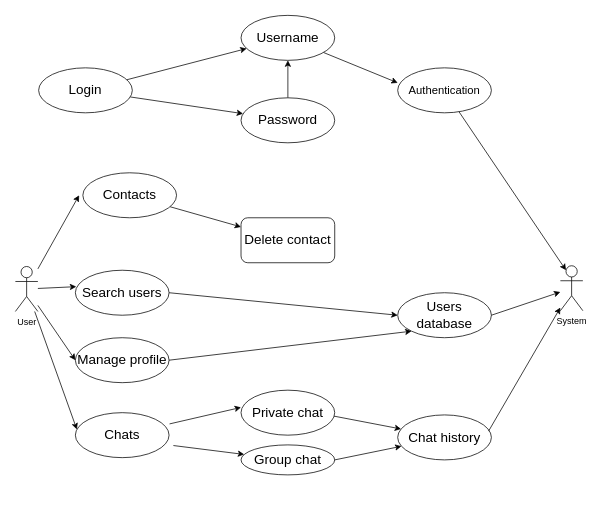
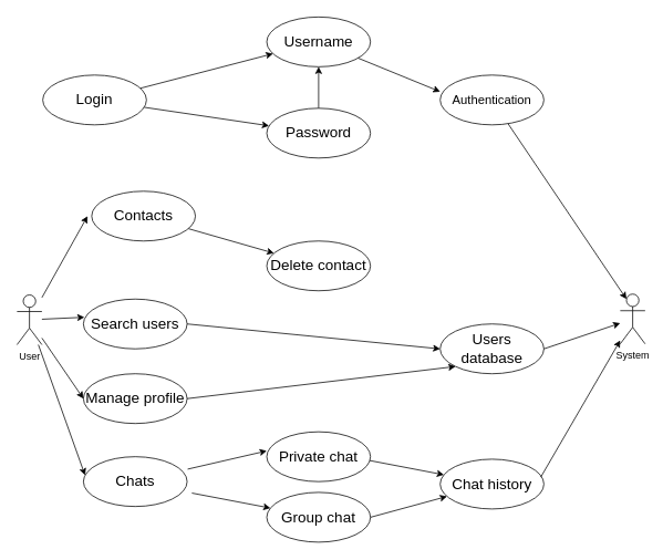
  <mxCell id="0" />
  <mxCell id="1" parent="0" />
  <mxCell id="2" value="" style="rounded=0;orthogonalLoop=1;jettySize=auto;html=1;" edge="1" parent="1" source="3"><mxGeometry relative="1" as="geometry"><mxPoint x="105" y="260" as="targetPoint" /></mxGeometry></mxCell>
  <mxCell id="3" value="User" style="shape=umlActor;verticalLabelPosition=bottom;verticalAlign=top;html=1;outlineConnect=0;" vertex="1" parent="1"><mxGeometry x="20" y="355" width="30" height="60" as="geometry" /></mxCell>
  <mxCell id="4" value="System&lt;br&gt;" style="shape=umlActor;verticalLabelPosition=bottom;verticalAlign=top;html=1;outlineConnect=0;" vertex="1" parent="1"><mxGeometry x="747" y="354" width="30" height="60" as="geometry" /></mxCell>
  <mxCell id="5" value="" style="rounded=0;orthogonalLoop=1;jettySize=auto;html=1;" edge="1" parent="1" source="7" target="9"><mxGeometry relative="1" as="geometry" /></mxCell>
  <mxCell id="6" value="" style="rounded=0;orthogonalLoop=1;jettySize=auto;html=1;" edge="1" parent="1" source="7" target="11"><mxGeometry relative="1" as="geometry" /></mxCell>
  <mxCell id="7" value="&lt;div style=&quot;&quot;&gt;&lt;span style=&quot;background-color: initial;&quot;&gt;&lt;font style=&quot;font-size: 18px;&quot;&gt;Login&lt;/font&gt;&lt;/span&gt;&lt;/div&gt;" style="ellipse;whiteSpace=wrap;html=1;verticalAlign=middle;align=center;" vertex="1" parent="1"><mxGeometry x="51" y="90" width="125" height="60" as="geometry" /></mxCell>
  <mxCell id="8" value="" style="rounded=0;orthogonalLoop=1;jettySize=auto;html=1;" edge="1" parent="1" source="9"><mxGeometry relative="1" as="geometry"><mxPoint x="530" y="110" as="targetPoint" /></mxGeometry></mxCell>
  <mxCell id="9" value="&lt;div style=&quot;&quot;&gt;&lt;span style=&quot;background-color: initial;&quot;&gt;&lt;font style=&quot;font-size: 18px;&quot;&gt;Username&lt;/font&gt;&lt;/span&gt;&lt;/div&gt;" style="ellipse;whiteSpace=wrap;html=1;verticalAlign=middle;align=center;" vertex="1" parent="1"><mxGeometry x="321" y="20" width="125" height="60" as="geometry" /></mxCell>
  <mxCell id="10" value="" style="rounded=0;orthogonalLoop=1;jettySize=auto;html=1;" edge="1" parent="1" source="11" target="9"><mxGeometry relative="1" as="geometry" /></mxCell>
  <mxCell id="11" value="&lt;div style=&quot;&quot;&gt;&lt;span style=&quot;background-color: initial;&quot;&gt;&lt;font style=&quot;font-size: 18px;&quot;&gt;Password&lt;/font&gt;&lt;/span&gt;&lt;/div&gt;" style="ellipse;whiteSpace=wrap;html=1;verticalAlign=middle;align=center;" vertex="1" parent="1"><mxGeometry x="321" y="130" width="125" height="60" as="geometry" /></mxCell>
  <mxCell id="12" value="" style="rounded=0;orthogonalLoop=1;jettySize=auto;html=1;entryX=0.25;entryY=0.1;entryDx=0;entryDy=0;entryPerimeter=0;" edge="1" parent="1" source="13" target="4"><mxGeometry relative="1" as="geometry"><mxPoint x="740" y="230" as="targetPoint" /></mxGeometry></mxCell>
  <mxCell id="13" value="&lt;div style=&quot;font-size: 15px;&quot;&gt;Authentication&lt;br style=&quot;font-size: 15px;&quot;&gt;&lt;/div&gt;" style="ellipse;whiteSpace=wrap;html=1;verticalAlign=middle;align=center;fontSize=15;" vertex="1" parent="1"><mxGeometry x="530" y="90" width="125" height="60" as="geometry" /></mxCell>
  <mxCell id="14" value="" style="rounded=0;orthogonalLoop=1;jettySize=auto;html=1;" edge="1" parent="1" source="15" target="16"><mxGeometry relative="1" as="geometry" /></mxCell>
  <mxCell id="15" value="&lt;div style=&quot;&quot;&gt;&lt;span style=&quot;background-color: initial;&quot;&gt;&lt;font style=&quot;font-size: 18px;&quot;&gt;Contacts&lt;/font&gt;&lt;/span&gt;&lt;/div&gt;" style="ellipse;whiteSpace=wrap;html=1;verticalAlign=middle;align=center;" vertex="1" parent="1"><mxGeometry x="110" y="230" width="125" height="60" as="geometry" /></mxCell>
- <mxCell id="16" value="&lt;div style=&quot;&quot;&gt;&lt;span style=&quot;background-color: initial;&quot;&gt;&lt;font style=&quot;font-size: 18px;&quot;&gt;Delete contact&lt;/font&gt;&lt;/span&gt;&lt;/div&gt;" style="whiteSpace=wrap;html=1;verticalAlign=middle;align=center;rounded=1;" vertex="1" parent="1"><mxGeometry x="321" y="290" width="125" height="60" as="geometry" /></mxCell>
+ <mxCell id="16" value="&lt;div style=&quot;&quot;&gt;&lt;span style=&quot;background-color: initial;&quot;&gt;&lt;font style=&quot;font-size: 18px;&quot;&gt;Delete contact&lt;/font&gt;&lt;/span&gt;&lt;/div&gt;" style="ellipse;whiteSpace=wrap;html=1;verticalAlign=middle;align=center;" vertex="1" parent="1"><mxGeometry x="321" y="290" width="125" height="60" as="geometry" /></mxCell>
  <mxCell id="17" value="" style="rounded=0;orthogonalLoop=1;jettySize=auto;html=1;" edge="1" parent="1" target="21"><mxGeometry relative="1" as="geometry"><mxPoint x="230.769" y="593.85" as="sourcePoint" /></mxGeometry></mxCell>
  <mxCell id="18" value="&lt;div style=&quot;&quot;&gt;&lt;span style=&quot;background-color: initial;&quot;&gt;&lt;font style=&quot;font-size: 18px;&quot;&gt;Chats&lt;/font&gt;&lt;/span&gt;&lt;/div&gt;" style="ellipse;whiteSpace=wrap;html=1;verticalAlign=middle;align=center;" vertex="1" parent="1"><mxGeometry x="100" y="550" width="125" height="60" as="geometry" /></mxCell>
  <mxCell id="19" value="" style="rounded=0;orthogonalLoop=1;jettySize=auto;html=1;" edge="1" parent="1" target="24"><mxGeometry relative="1" as="geometry"><mxPoint x="441.662" y="553.982" as="sourcePoint" /></mxGeometry></mxCell>
  <mxCell id="20" value="&lt;div style=&quot;&quot;&gt;&lt;span style=&quot;font-size: 18px;&quot;&gt;Private chat&lt;/span&gt;&lt;/div&gt;" style="ellipse;whiteSpace=wrap;html=1;verticalAlign=middle;align=center;" vertex="1" parent="1"><mxGeometry x="321" y="520" width="125" height="60" as="geometry" /></mxCell>
- <mxCell id="21" value="&lt;div style=&quot;&quot;&gt;&lt;span style=&quot;background-color: initial;&quot;&gt;&lt;font style=&quot;font-size: 18px;&quot;&gt;Group chat&lt;/font&gt;&lt;/span&gt;&lt;/div&gt;" style="ellipse;whiteSpace=wrap;html=1;verticalAlign=middle;align=center;" vertex="1" parent="1"><mxGeometry x="321" y="593" width="125" height="40" as="geometry" /></mxCell>
+ <mxCell id="21" value="&lt;div style=&quot;&quot;&gt;&lt;span style=&quot;background-color: initial;&quot;&gt;&lt;font style=&quot;font-size: 18px;&quot;&gt;Group chat&lt;/font&gt;&lt;/span&gt;&lt;/div&gt;" style="ellipse;whiteSpace=wrap;html=1;verticalAlign=middle;align=center;" vertex="1" parent="1"><mxGeometry x="321" y="593" width="125" height="60" as="geometry" /></mxCell>
  <mxCell id="22" value="" style="endArrow=classic;html=1;rounded=0;entryX=0.016;entryY=0.373;entryDx=0;entryDy=0;entryPerimeter=0;" edge="1" parent="1" source="3" target="18"><mxGeometry width="50" height="50" relative="1" as="geometry"><mxPoint x="40" y="350" as="sourcePoint" /><mxPoint x="90" y="300" as="targetPoint" /></mxGeometry></mxCell>
  <mxCell id="23" value="" style="endArrow=classic;html=1;rounded=0;exitX=0.925;exitY=0.2;exitDx=0;exitDy=0;exitPerimeter=0;entryX=0;entryY=0.5;entryDx=0;entryDy=0;" edge="1" parent="1"><mxGeometry width="50" height="50" relative="1" as="geometry"><mxPoint x="225.625" y="565" as="sourcePoint" /><mxPoint x="321" y="543" as="targetPoint" /></mxGeometry></mxCell>
  <mxCell id="24" value="&lt;div style=&quot;&quot;&gt;&lt;span style=&quot;font-size: 18px;&quot;&gt;Chat history&lt;/span&gt;&lt;/div&gt;" style="ellipse;whiteSpace=wrap;html=1;verticalAlign=middle;align=center;" vertex="1" parent="1"><mxGeometry x="530" y="553" width="125" height="60" as="geometry" /></mxCell>
  <mxCell id="25" value="" style="endArrow=classic;html=1;rounded=0;exitX=1;exitY=0.5;exitDx=0;exitDy=0;" edge="1" parent="1" source="21" target="24"><mxGeometry width="50" height="50" relative="1" as="geometry"><mxPoint x="360" y="563" as="sourcePoint" /><mxPoint x="410" y="513" as="targetPoint" /></mxGeometry></mxCell>
  <mxCell id="26" value="" style="endArrow=classic;html=1;rounded=0;exitX=0.97;exitY=0.36;exitDx=0;exitDy=0;exitPerimeter=0;" edge="1" parent="1" source="24" target="4"><mxGeometry width="50" height="50" relative="1" as="geometry"><mxPoint x="360" y="420" as="sourcePoint" /><mxPoint x="740" y="250" as="targetPoint" /></mxGeometry></mxCell>
  <mxCell id="27" value="&lt;div style=&quot;&quot;&gt;&lt;span style=&quot;background-color: initial;&quot;&gt;&lt;font style=&quot;font-size: 18px;&quot;&gt;Search users&lt;/font&gt;&lt;/span&gt;&lt;/div&gt;" style="ellipse;whiteSpace=wrap;html=1;verticalAlign=middle;align=center;" vertex="1" parent="1"><mxGeometry x="100" y="360" width="125" height="60" as="geometry" /></mxCell>
  <mxCell id="28" value="&lt;div style=&quot;&quot;&gt;&lt;span style=&quot;background-color: initial;&quot;&gt;&lt;font style=&quot;font-size: 18px;&quot;&gt;Users database&lt;/font&gt;&lt;/span&gt;&lt;/div&gt;" style="ellipse;whiteSpace=wrap;html=1;verticalAlign=middle;align=center;" vertex="1" parent="1"><mxGeometry x="530" y="390" width="125" height="60" as="geometry" /></mxCell>
  <mxCell id="29" value="" style="endArrow=classic;html=1;rounded=0;exitX=1;exitY=0.5;exitDx=0;exitDy=0;" edge="1" parent="1" source="28" target="4"><mxGeometry width="50" height="50" relative="1" as="geometry"><mxPoint x="390" y="390" as="sourcePoint" /><mxPoint x="440" y="340" as="targetPoint" /></mxGeometry></mxCell>
  <mxCell id="30" value="" style="endArrow=classic;html=1;rounded=0;entryX=0.01;entryY=0.365;entryDx=0;entryDy=0;entryPerimeter=0;" edge="1" parent="1" source="3" target="27"><mxGeometry width="50" height="50" relative="1" as="geometry"><mxPoint x="390" y="390" as="sourcePoint" /><mxPoint x="440" y="340" as="targetPoint" /></mxGeometry></mxCell>
  <mxCell id="31" value="" style="endArrow=classic;html=1;rounded=0;exitX=1;exitY=0.5;exitDx=0;exitDy=0;entryX=0;entryY=0.5;entryDx=0;entryDy=0;" edge="1" parent="1" source="27" target="28"><mxGeometry width="50" height="50" relative="1" as="geometry"><mxPoint x="390" y="390" as="sourcePoint" /><mxPoint x="440" y="340" as="targetPoint" /></mxGeometry></mxCell>
  <mxCell id="32" value="&lt;div style=&quot;&quot;&gt;&lt;span style=&quot;background-color: initial;&quot;&gt;&lt;font style=&quot;font-size: 18px;&quot;&gt;Manage profile&lt;/font&gt;&lt;/span&gt;&lt;/div&gt;" style="ellipse;whiteSpace=wrap;html=1;verticalAlign=middle;align=center;" vertex="1" parent="1"><mxGeometry x="100" y="450" width="125" height="60" as="geometry" /></mxCell>
  <mxCell id="33" value="" style="endArrow=classic;html=1;rounded=0;entryX=0;entryY=0.5;entryDx=0;entryDy=0;" edge="1" parent="1" source="3" target="32"><mxGeometry width="50" height="50" relative="1" as="geometry"><mxPoint x="370" y="510" as="sourcePoint" /><mxPoint x="420" y="460" as="targetPoint" /></mxGeometry></mxCell>
  <mxCell id="34" value="" style="endArrow=classic;html=1;rounded=0;exitX=1;exitY=0.5;exitDx=0;exitDy=0;entryX=0;entryY=1;entryDx=0;entryDy=0;" edge="1" parent="1" source="32" target="28"><mxGeometry width="50" height="50" relative="1" as="geometry"><mxPoint x="360" y="510" as="sourcePoint" /><mxPoint x="410" y="460" as="targetPoint" /></mxGeometry></mxCell>
